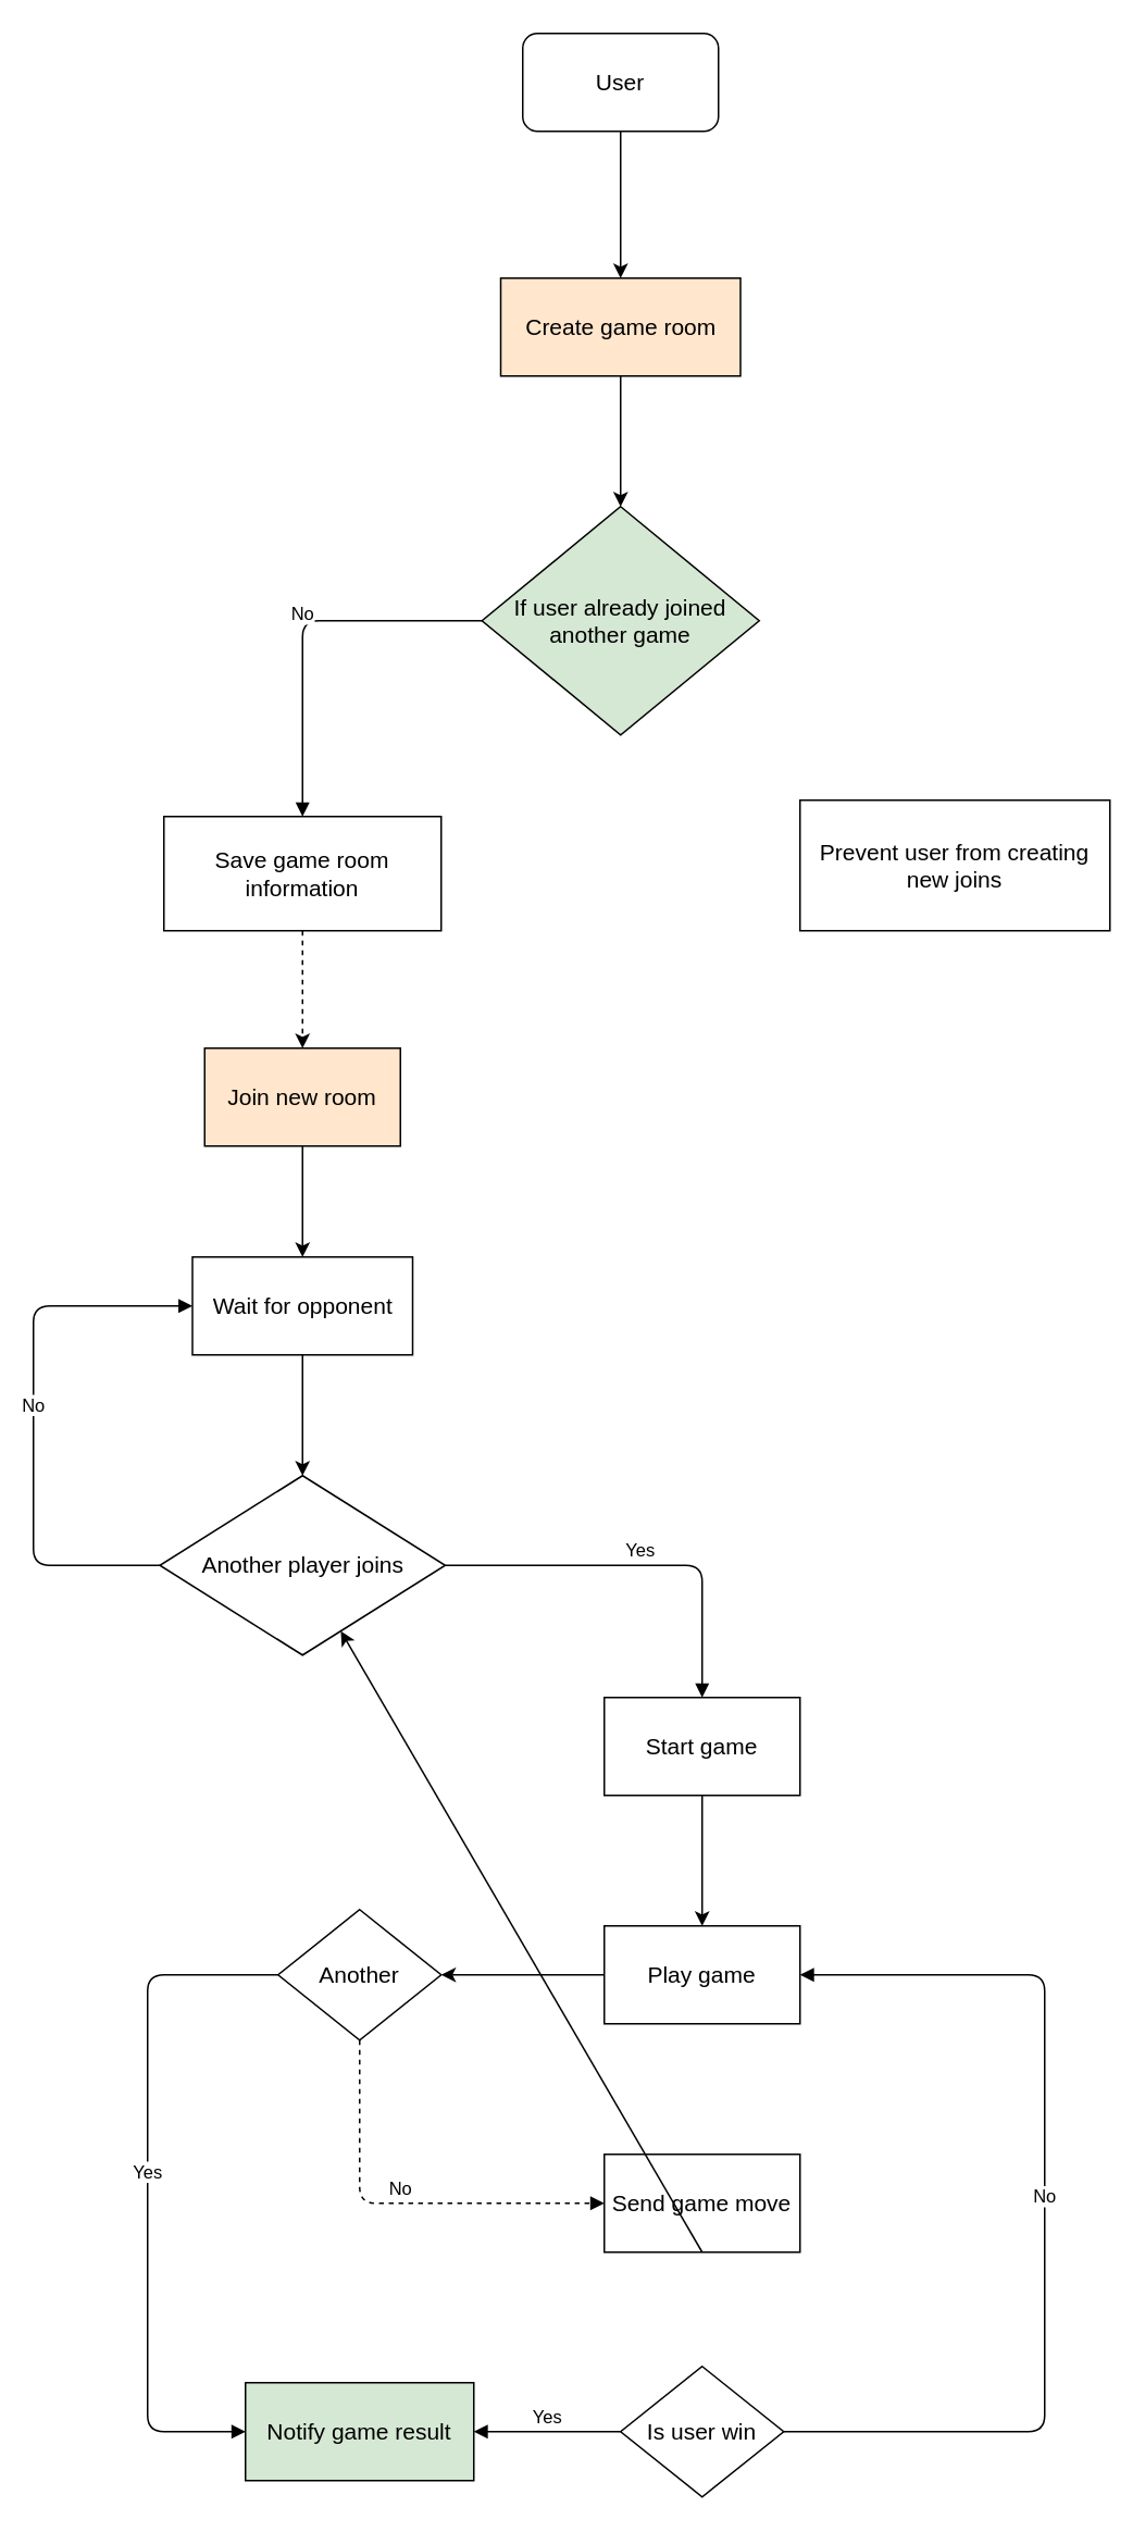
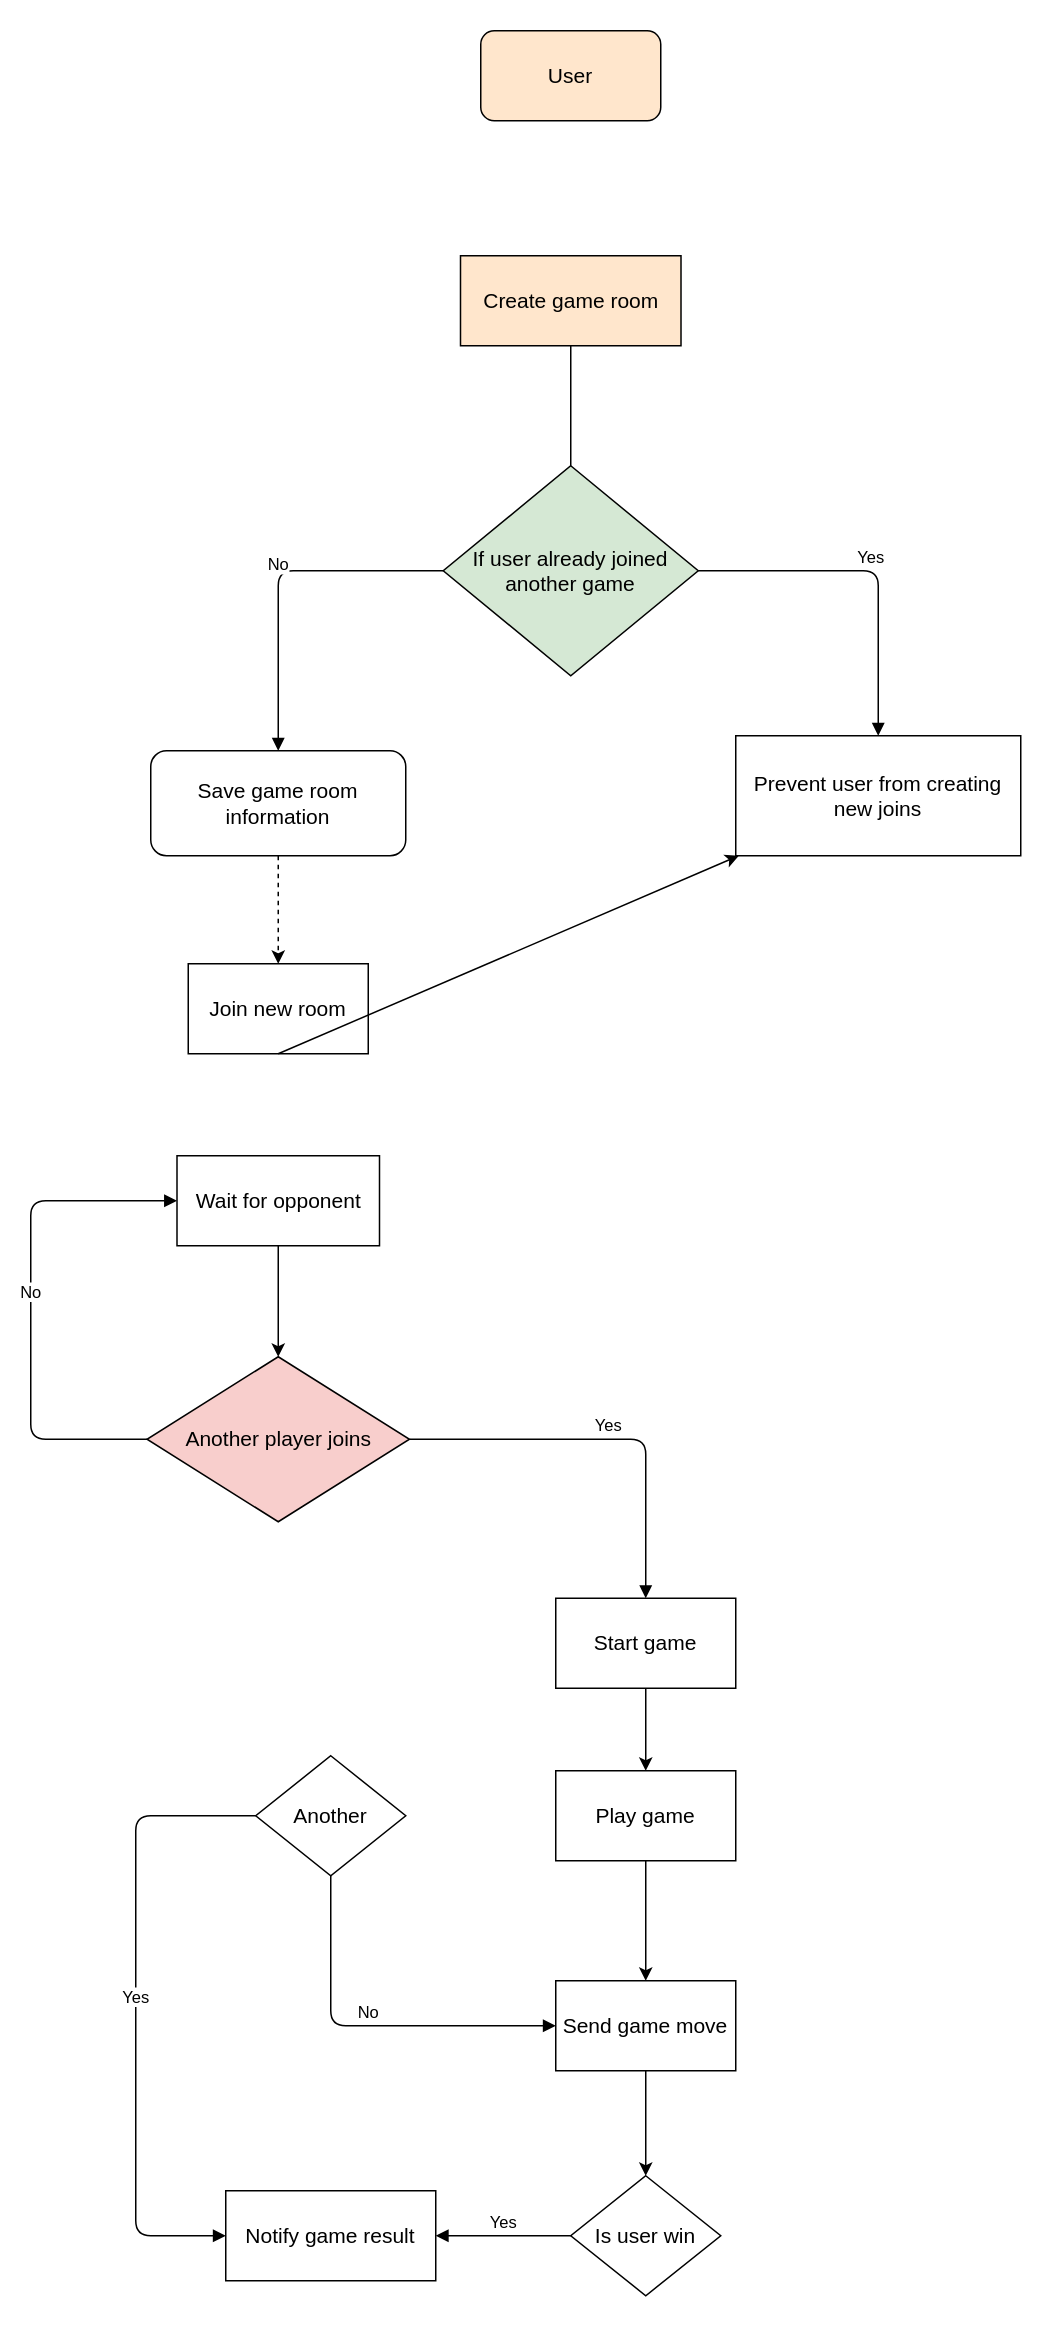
  <mxCell id="0" />
  <mxCell id="1" parent="0" />
- <mxCell id="2" value="&lt;font style=&quot;font-size: 14px&quot;&gt;User&lt;/font&gt;" style="rounded=1;whiteSpace=wrap;html=1;" vertex="1" parent="1"><mxGeometry x="320" y="20" width="120" height="60" as="geometry" /></mxCell>
+ <mxCell id="2" value="&lt;font style=&quot;font-size: 14px&quot;&gt;User&lt;/font&gt;" style="rounded=1;whiteSpace=wrap;html=1;fillColor=#ffe6cc;" vertex="1" parent="1"><mxGeometry x="320" y="20" width="120" height="60" as="geometry" /></mxCell>
  <mxCell id="3" value="&lt;font style=&quot;font-size: 14px&quot;&gt;Create game room&lt;/font&gt;" style="rounded=0;whiteSpace=wrap;html=1;fillColor=#ffe6cc;" vertex="1" parent="1"><mxGeometry x="306.5" y="170" width="147" height="60" as="geometry" /></mxCell>
  <mxCell id="4" value="&lt;font style=&quot;font-size: 14px&quot;&gt;If user already joined another game&lt;/font&gt;" style="rhombus;whiteSpace=wrap;html=1;fillColor=#d5e8d4;" vertex="1" parent="1"><mxGeometry x="295" y="310" width="170" height="140" as="geometry" /></mxCell>
  <mxCell id="5" value="&lt;font style=&quot;font-size: 14px&quot;&gt;Prevent user from creating new joins&lt;/font&gt;" style="rounded=0;whiteSpace=wrap;html=1;" vertex="1" parent="1"><mxGeometry x="490" y="490" width="190" height="80" as="geometry" /></mxCell>
- <mxCell id="6" value="&lt;font style=&quot;font-size: 14px&quot;&gt;Save game room information&lt;/font&gt;" style="rounded=0;whiteSpace=wrap;html=1;" vertex="1" parent="1"><mxGeometry x="100" y="500" width="170" height="70" as="geometry" /></mxCell>
- <mxCell id="7" value="&lt;font style=&quot;font-size: 14px&quot;&gt;Join new room&lt;/font&gt;" style="rounded=0;whiteSpace=wrap;html=1;fillColor=#ffe6cc;" vertex="1" parent="1"><mxGeometry x="125" y="642" width="120" height="60" as="geometry" /></mxCell>
+ <mxCell id="6" value="&lt;font style=&quot;font-size: 14px&quot;&gt;Save game room information&lt;/font&gt;" style="whiteSpace=wrap;html=1;rounded=1;" vertex="1" parent="1"><mxGeometry x="100" y="500" width="170" height="70" as="geometry" /></mxCell>
+ <mxCell id="7" value="&lt;font style=&quot;font-size: 14px&quot;&gt;Join new room&lt;/font&gt;" style="rounded=0;whiteSpace=wrap;html=1;" vertex="1" parent="1"><mxGeometry x="125" y="642" width="120" height="60" as="geometry" /></mxCell>
  <mxCell id="8" value="&lt;font style=&quot;font-size: 14px&quot;&gt;Wait for opponent&lt;/font&gt;" style="rounded=0;whiteSpace=wrap;html=1;" vertex="1" parent="1"><mxGeometry x="117.5" y="770" width="135" height="60" as="geometry" /></mxCell>
- <mxCell id="9" value="&lt;font style=&quot;font-size: 14px&quot;&gt;Another player joins&lt;/font&gt;" style="rhombus;whiteSpace=wrap;html=1;" vertex="1" parent="1"><mxGeometry x="97.5" y="904" width="175" height="110" as="geometry" /></mxCell>
- <mxCell id="10" value="&lt;font style=&quot;font-size: 14px&quot;&gt;Start game&lt;/font&gt;" style="rounded=0;whiteSpace=wrap;html=1;" vertex="1" parent="1"><mxGeometry x="370" y="1040" width="120" height="60" as="geometry" /></mxCell>
+ <mxCell id="9" value="&lt;font style=&quot;font-size: 14px&quot;&gt;Another player joins&lt;/font&gt;" style="rhombus;whiteSpace=wrap;html=1;fillColor=#f8cecc;" vertex="1" parent="1"><mxGeometry x="97.5" y="904" width="175" height="110" as="geometry" /></mxCell>
+ <mxCell id="10" value="&lt;font style=&quot;font-size: 14px&quot;&gt;Start game&lt;/font&gt;" style="rounded=0;whiteSpace=wrap;html=1;" vertex="1" parent="1"><mxGeometry x="370" y="1065" width="120" height="60" as="geometry" /></mxCell>
  <mxCell id="11" value="&lt;font style=&quot;font-size: 14px&quot;&gt;Another&lt;/font&gt;" style="rhombus;whiteSpace=wrap;html=1;" vertex="1" parent="1"><mxGeometry x="170" y="1170" width="100" height="80" as="geometry" /></mxCell>
  <mxCell id="12" value="&lt;font style=&quot;font-size: 14px&quot;&gt;Play game&lt;/font&gt;" style="rounded=0;whiteSpace=wrap;html=1;" vertex="1" parent="1"><mxGeometry x="370" y="1180" width="120" height="60" as="geometry" /></mxCell>
  <mxCell id="13" value="&lt;font style=&quot;font-size: 14px&quot;&gt;Send game move&lt;/font&gt;" style="rounded=0;whiteSpace=wrap;html=1;" vertex="1" parent="1"><mxGeometry x="370" y="1320" width="120" height="60" as="geometry" /></mxCell>
  <mxCell id="14" value="&lt;font style=&quot;font-size: 14px&quot;&gt;Is user win&lt;/font&gt;" style="rhombus;whiteSpace=wrap;html=1;" vertex="1" parent="1"><mxGeometry x="380" y="1450" width="100" height="80" as="geometry" /></mxCell>
- <mxCell id="15" value="&lt;font style=&quot;font-size: 14px&quot;&gt;Notify game result&lt;/font&gt;" style="rounded=0;whiteSpace=wrap;html=1;fillColor=#d5e8d4;" vertex="1" parent="1"><mxGeometry x="150" y="1460" width="140" height="60" as="geometry" /></mxCell>
- <mxCell id="16" value="" style="endArrow=classic;html=1;exitX=0.5;exitY=1;exitDx=0;exitDy=0;entryX=0.5;entryY=0;entryDx=0;entryDy=0;" edge="1" parent="1" source="3" target="4"><mxGeometry width="50" height="50" relative="1" as="geometry"><mxPoint x="520" y="310" as="sourcePoint" /><mxPoint x="570" y="260" as="targetPoint" /></mxGeometry></mxCell>
+ <mxCell id="15" value="&lt;font style=&quot;font-size: 14px&quot;&gt;Notify game result&lt;/font&gt;" style="rounded=0;whiteSpace=wrap;html=1;" vertex="1" parent="1"><mxGeometry x="150" y="1460" width="140" height="60" as="geometry" /></mxCell>
+ <mxCell id="16" value="" style="endArrow=none;html=1;exitX=0.5;exitY=1;exitDx=0;exitDy=0;entryX=0.5;entryY=0;entryDx=0;entryDy=0;" edge="1" parent="1" source="3" target="4"><mxGeometry width="50" height="50" relative="1" as="geometry"><mxPoint x="520" y="310" as="sourcePoint" /><mxPoint x="570" y="260" as="targetPoint" /></mxGeometry></mxCell>
+ <mxCell id="17" value="Yes" style="html=1;verticalAlign=bottom;endArrow=block;exitX=1;exitY=0.5;exitDx=0;exitDy=0;entryX=0.5;entryY=0;entryDx=0;entryDy=0;" edge="1" parent="1" source="4" target="5"><mxGeometry width="80" relative="1" as="geometry"><mxPoint x="510" y="400" as="sourcePoint" /><mxPoint x="590" y="390" as="targetPoint" /><Array as="points"><mxPoint x="585" y="380" /></Array></mxGeometry></mxCell>
  <mxCell id="18" value="No" style="html=1;verticalAlign=bottom;endArrow=block;entryX=0.5;entryY=0;entryDx=0;entryDy=0;" edge="1" parent="1" target="6"><mxGeometry width="80" relative="1" as="geometry"><mxPoint x="295" y="380" as="sourcePoint" /><mxPoint x="280" y="510" as="targetPoint" /><Array as="points"><mxPoint x="185" y="380" /></Array></mxGeometry></mxCell>
  <mxCell id="19" value="" style="endArrow=classic;html=1;entryX=0.5;entryY=0;entryDx=0;entryDy=0;exitX=0.5;exitY=1;exitDx=0;exitDy=0;dashed=1;" edge="1" parent="1" source="6" target="7"><mxGeometry width="50" height="50" relative="1" as="geometry"><mxPoint x="190" y="570" as="sourcePoint" /><mxPoint x="360" y="570" as="targetPoint" /></mxGeometry></mxCell>
- <mxCell id="20" value="" style="endArrow=classic;html=1;exitX=0.5;exitY=1;exitDx=0;exitDy=0;" edge="1" parent="1" source="7" target="8"><mxGeometry width="50" height="50" relative="1" as="geometry"><mxPoint x="210" y="730" as="sourcePoint" /><mxPoint x="340" y="720" as="targetPoint" /></mxGeometry></mxCell>
+ <mxCell id="20" value="" style="endArrow=classic;html=1;exitX=0.5;exitY=1;exitDx=0;exitDy=0;" edge="1" parent="1" source="7" target="5"><mxGeometry width="50" height="50" relative="1" as="geometry"><mxPoint x="210" y="730" as="sourcePoint" /><mxPoint x="340" y="720" as="targetPoint" /></mxGeometry></mxCell>
  <mxCell id="21" value="" style="endArrow=classic;html=1;exitX=0.5;exitY=1;exitDx=0;exitDy=0;entryX=0.5;entryY=0;entryDx=0;entryDy=0;" edge="1" parent="1" source="8" target="9"><mxGeometry width="50" height="50" relative="1" as="geometry"><mxPoint x="180" y="840" as="sourcePoint" /><mxPoint x="260" y="840" as="targetPoint" /></mxGeometry></mxCell>
  <mxCell id="22" value="Yes&lt;span style=&quot;font-family: &amp;#34;helvetica&amp;#34; , &amp;#34;arial&amp;#34; , sans-serif ; font-size: 0px ; background-color: rgb(248 , 249 , 250)&quot;&gt;%3CmxGraphModel%3E%3Croot%3E%3CmxCell%20id%3D%220%22%2F%3E%3CmxCell%20id%3D%221%22%20parent%3D%220%22%2F%3E%3CmxCell%20id%3D%222%22%20value%3D%22No%22%20style%3D%22html%3D1%3BverticalAlign%3Dbottom%3BendArrow%3Dblock%3BentryX%3D0.5%3BentryY%3D0%3BentryDx%3D0%3BentryDy%3D0%3B%22%20edge%3D%221%22%20parent%3D%221%22%3E%3CmxGeometry%20width%3D%2280%22%20relative%3D%221%22%20as%3D%22geometry%22%3E%3CmxPoint%20x%3D%22335%22%20y%3D%22610%22%20as%3D%22sourcePoint%22%2F%3E%3CmxPoint%20x%3D%22225%22%20y%3D%22730%22%20as%3D%22targetPoint%22%2F%3E%3CArray%20as%3D%22points%22%3E%3CmxPoint%20x%3D%22225%22%20y%3D%22610%22%2F%3E%3C%2FArray%3E%3C%2FmxGeometry%3E%3C%2FmxCell%3E%3C%2Froot%3E%3C%2FmxGraphModel%3E&lt;/span&gt;" style="html=1;verticalAlign=bottom;endArrow=block;entryX=0.5;entryY=0;entryDx=0;entryDy=0;exitX=1;exitY=0.5;exitDx=0;exitDy=0;" edge="1" parent="1" source="9" target="10"><mxGeometry width="80" relative="1" as="geometry"><mxPoint x="451" y="853.846" as="sourcePoint" /><mxPoint x="341" y="973.846" as="targetPoint" /><Array as="points"><mxPoint x="430" y="959" /></Array></mxGeometry></mxCell>
  <mxCell id="23" value="No" style="html=1;verticalAlign=bottom;endArrow=block;entryX=0;entryY=0.5;entryDx=0;entryDy=0;exitX=0;exitY=0.5;exitDx=0;exitDy=0;" edge="1" parent="1" source="9" target="8"><mxGeometry width="80" relative="1" as="geometry"><mxPoint x="282.5" y="969" as="sourcePoint" /><mxPoint x="440" y="1050" as="targetPoint" /><Array as="points"><mxPoint x="20" y="959" /><mxPoint x="20" y="800" /></Array></mxGeometry></mxCell>
  <mxCell id="24" value="" style="endArrow=classic;html=1;exitX=0.5;exitY=1;exitDx=0;exitDy=0;" edge="1" parent="1" source="10" target="12"><mxGeometry width="50" height="50" relative="1" as="geometry"><mxPoint x="440" y="1110" as="sourcePoint" /><mxPoint x="600" y="1120" as="targetPoint" /></mxGeometry></mxCell>
- <mxCell id="26" value="" style="endArrow=classic;html=1;exitX=0.5;exitY=1;exitDx=0;exitDy=0;" edge="1" parent="1" source="13" target="9"><mxGeometry width="50" height="50" relative="1" as="geometry"><mxPoint x="500" y="1440" as="sourcePoint" /><mxPoint x="550" y="1390" as="targetPoint" /></mxGeometry></mxCell>
+ <mxCell id="25" value="" style="endArrow=classic;html=1;exitX=0.5;exitY=1;exitDx=0;exitDy=0;entryX=0.5;entryY=0;entryDx=0;entryDy=0;" edge="1" parent="1" source="12" target="13"><mxGeometry width="50" height="50" relative="1" as="geometry"><mxPoint x="530" y="1290" as="sourcePoint" /><mxPoint x="580" y="1240" as="targetPoint" /></mxGeometry></mxCell>
+ <mxCell id="26" value="" style="endArrow=classic;html=1;exitX=0.5;exitY=1;exitDx=0;exitDy=0;entryX=0.5;entryY=0;entryDx=0;entryDy=0;" edge="1" parent="1" source="13" target="14"><mxGeometry width="50" height="50" relative="1" as="geometry"><mxPoint x="500" y="1440" as="sourcePoint" /><mxPoint x="550" y="1390" as="targetPoint" /></mxGeometry></mxCell>
  <mxCell id="27" value="Yes&lt;span style=&quot;font-family: &amp;#34;helvetica&amp;#34; , &amp;#34;arial&amp;#34; , sans-serif ; font-size: 0px ; background-color: rgb(248 , 249 , 250)&quot;&gt;%3CmxGraphModel%3E%3Croot%3E%3CmxCell%20id%3D%220%22%2F%3E%3CmxCell%20id%3D%221%22%20parent%3D%220%22%2F%3E%3CmxCell%20id%3D%222%22%20value%3D%22No%22%20style%3D%22html%3D1%3BverticalAlign%3Dbottom%3BendArrow%3Dblock%3BentryX%3D0.5%3BentryY%3D0%3BentryDx%3D0%3BentryDy%3D0%3B%22%20edge%3D%221%22%20parent%3D%221%22%3E%3CmxGeometry%20width%3D%2280%22%20relative%3D%221%22%20as%3D%22geometry%22%3E%3CmxPoint%20x%3D%22335%22%20y%3D%22610%22%20as%3D%22sourcePoint%22%2F%3E%3CmxPoint%20x%3D%22225%22%20y%3D%22730%22%20as%3D%22targetPoint%22%2F%3E%3CArray%20as%3D%22points%22%3E%3CmxPoint%20x%3D%22225%22%20y%3D%22610%22%2F%3E%3C%2FArray%3E%3C%2FmxGeometry%3E%3C%2FmxCell%3E%3C%2Froot%3E%3C%2FmxGraphModel%3E&lt;/span&gt;" style="html=1;verticalAlign=bottom;endArrow=block;entryX=1;entryY=0.5;entryDx=0;entryDy=0;exitX=0;exitY=0.5;exitDx=0;exitDy=0;" edge="1" parent="1" source="14" target="15"><mxGeometry width="80" relative="1" as="geometry"><mxPoint x="320" y="1556.154" as="sourcePoint" /><mxPoint x="477.5" y="1637.154" as="targetPoint" /><Array as="points" /></mxGeometry></mxCell>
- <mxCell id="28" value="No" style="html=1;verticalAlign=bottom;endArrow=block;entryX=1;entryY=0.5;entryDx=0;entryDy=0;exitX=1;exitY=0.5;exitDx=0;exitDy=0;" edge="1" parent="1" source="14" target="12"><mxGeometry width="80" relative="1" as="geometry"><mxPoint x="660" y="1480" as="sourcePoint" /><mxPoint x="570" y="1480" as="targetPoint" /><Array as="points"><mxPoint x="640" y="1490" /><mxPoint x="640" y="1210" /></Array></mxGeometry></mxCell>
- <mxCell id="29" value="" style="endArrow=classic;html=1;exitX=0;exitY=0.5;exitDx=0;exitDy=0;entryX=1;entryY=0.5;entryDx=0;entryDy=0;" edge="1" parent="1" source="12" target="11"><mxGeometry width="50" height="50" relative="1" as="geometry"><mxPoint x="280" y="1300" as="sourcePoint" /><mxPoint x="280" y="1220" as="targetPoint" /></mxGeometry></mxCell>
  <mxCell id="30" value="Yes&lt;span style=&quot;font-family: &amp;#34;helvetica&amp;#34; , &amp;#34;arial&amp;#34; , sans-serif ; font-size: 0px ; background-color: rgb(248 , 249 , 250)&quot;&gt;%3CmxGraphModel%3E%3Croot%3E%3CmxCell%20id%3D%220%22%2F%3E%3CmxCell%20id%3D%221%22%20parent%3D%220%22%2F%3E%3CmxCell%20id%3D%222%22%20value%3D%22No%22%20style%3D%22html%3D1%3BverticalAlign%3Dbottom%3BendArrow%3Dblock%3BentryX%3D0.5%3BentryY%3D0%3BentryDx%3D0%3BentryDy%3D0%3B%22%20edge%3D%221%22%20parent%3D%221%22%3E%3CmxGeometry%20width%3D%2280%22%20relative%3D%221%22%20as%3D%22geometry%22%3E%3CmxPoint%20x%3D%22335%22%20y%3D%22610%22%20as%3D%22sourcePoint%22%2F%3E%3CmxPoint%20x%3D%22225%22%20y%3D%22730%22%20as%3D%22targetPoint%22%2F%3E%3CArray%20as%3D%22points%22%3E%3CmxPoint%20x%3D%22225%22%20y%3D%22610%22%2F%3E%3C%2FArray%3E%3C%2FmxGeometry%3E%3C%2FmxCell%3E%3C%2Froot%3E%3C%2FmxGraphModel%3E&lt;/span&gt;" style="html=1;verticalAlign=bottom;endArrow=block;entryX=0;entryY=0.5;entryDx=0;entryDy=0;exitX=0;exitY=0.5;exitDx=0;exitDy=0;" edge="1" parent="1" source="11" target="15"><mxGeometry width="80" relative="1" as="geometry"><mxPoint x="110" y="1260" as="sourcePoint" /><mxPoint x="20" y="1260" as="targetPoint" /><Array as="points"><mxPoint x="90" y="1210" /><mxPoint x="90" y="1490" /></Array></mxGeometry></mxCell>
- <mxCell id="31" value="No" style="html=1;verticalAlign=bottom;endArrow=block;entryX=0;entryY=0.5;entryDx=0;entryDy=0;exitX=0.5;exitY=1;exitDx=0;exitDy=0;dashed=1;" edge="1" parent="1" source="11" target="13"><mxGeometry width="80" relative="1" as="geometry"><mxPoint x="240" y="1260" as="sourcePoint" /><mxPoint x="182.5" y="1300" as="targetPoint" /><Array as="points"><mxPoint x="220" y="1350" /></Array></mxGeometry></mxCell>
- <mxCell id="32" value="" style="endArrow=classic;html=1;exitX=0.5;exitY=1;exitDx=0;exitDy=0;entryX=0.5;entryY=0;entryDx=0;entryDy=0;" edge="1" parent="1" source="2" target="3"><mxGeometry width="50" height="50" relative="1" as="geometry"><mxPoint x="420" y="110" as="sourcePoint" /><mxPoint x="530" y="100" as="targetPoint" /></mxGeometry></mxCell>
+ <mxCell id="31" value="No" style="html=1;verticalAlign=bottom;endArrow=block;entryX=0;entryY=0.5;entryDx=0;entryDy=0;exitX=0.5;exitY=1;exitDx=0;exitDy=0;" edge="1" parent="1" source="11" target="13"><mxGeometry width="80" relative="1" as="geometry"><mxPoint x="240" y="1260" as="sourcePoint" /><mxPoint x="182.5" y="1300" as="targetPoint" /><Array as="points"><mxPoint x="220" y="1350" /></Array></mxGeometry></mxCell>
